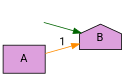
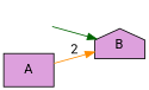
  digraph {
    fontname=Roboto
    rankdir=LR
    node [fontname=Roboto style=filled fillcolor=plum]
    edge [fontname=Roboto]
    _nil [style=invis fillcolor=""]
    B [shape=house]
    A [shape=box]
    _nil -> B [color=darkgreen]
-   A -> B [color=darkorange label=1]
+   A -> B [color=darkorange label=2]
  }
